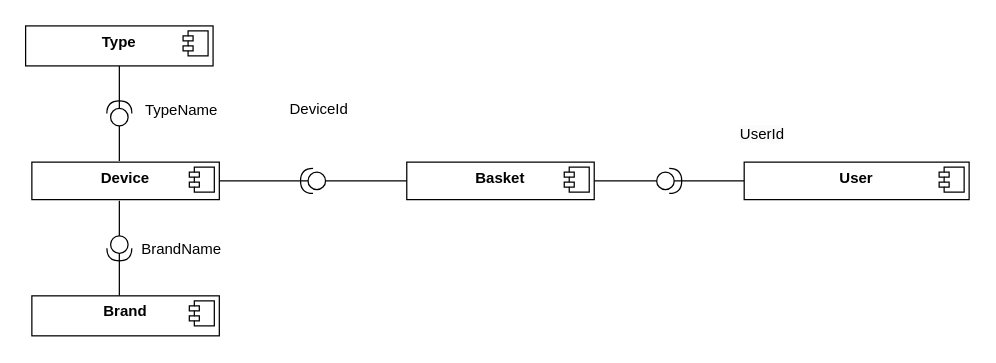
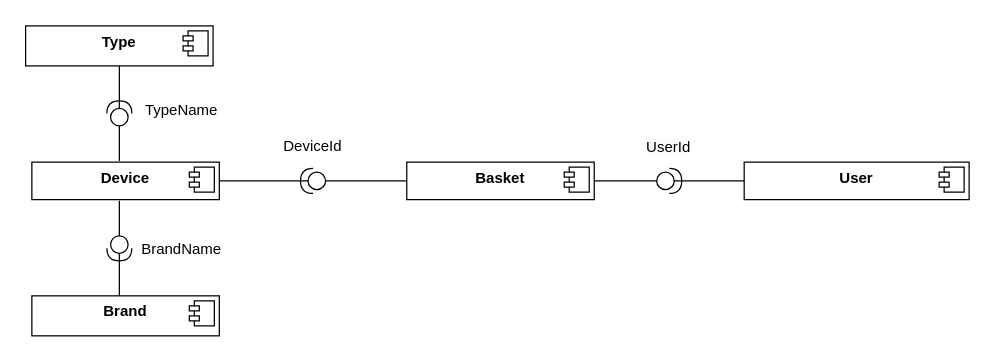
  <mxCell id="0" />
  <mxCell id="1" parent="0" />
  <mxCell id="2" value="&lt;p style=&quot;margin:0px;margin-top:6px;text-align:center;&quot;&gt;&lt;b&gt;User&lt;/b&gt;&lt;/p&gt;" style="align=left;overflow=fill;html=1;dropTarget=0;" vertex="1" parent="1"><mxGeometry x="595" y="129" width="180" height="30" as="geometry" /></mxCell>
  <mxCell id="3" value="" style="shape=component;jettyWidth=8;jettyHeight=4;" vertex="1" parent="2"><mxGeometry x="1" width="20" height="20" relative="1" as="geometry"><mxPoint x="-24" y="4" as="offset" /></mxGeometry></mxCell>
  <mxCell id="4" value="&lt;p style=&quot;margin:0px;margin-top:6px;text-align:center;&quot;&gt;&lt;b&gt;Basket&lt;/b&gt;&lt;/p&gt;" style="align=left;overflow=fill;html=1;dropTarget=0;" vertex="1" parent="1"><mxGeometry x="325" y="129" width="150" height="30" as="geometry" /></mxCell>
  <mxCell id="5" value="" style="shape=component;jettyWidth=8;jettyHeight=4;" vertex="1" parent="4"><mxGeometry x="1" width="20" height="20" relative="1" as="geometry"><mxPoint x="-24" y="4" as="offset" /></mxGeometry></mxCell>
  <mxCell id="6" value="&lt;p style=&quot;margin:0px;margin-top:6px;text-align:center;&quot;&gt;&lt;b&gt;Device&lt;/b&gt;&lt;/p&gt;" style="align=left;overflow=fill;html=1;dropTarget=0;" vertex="1" parent="1"><mxGeometry x="25" y="129" width="150" height="30" as="geometry" /></mxCell>
  <mxCell id="7" value="" style="shape=component;jettyWidth=8;jettyHeight=4;" vertex="1" parent="6"><mxGeometry x="1" width="20" height="20" relative="1" as="geometry"><mxPoint x="-24" y="4" as="offset" /></mxGeometry></mxCell>
  <mxCell id="8" value="" style="line;strokeWidth=1;fillColor=none;align=left;verticalAlign=middle;spacingTop=-1;spacingLeft=3;spacingRight=3;rotatable=0;labelPosition=right;points=[];portConstraint=eastwest;strokeColor=inherit;direction=west;" vertex="1" parent="1"><mxGeometry x="175" y="140" width="150" height="8" as="geometry" /></mxCell>
- <mxCell id="9" value="DeviceId" style="text;align=center;fontStyle=0;verticalAlign=middle;spacingLeft=3;spacingRight=3;strokeColor=none;rotatable=0;points=[[0,0.5],[1,0.5]];portConstraint=eastwest;" vertex="1" parent="1"><mxGeometry x="215" y="73" width="80" height="26" as="geometry" /></mxCell>
+ <mxCell id="9" value="DeviceId" style="text;align=center;fontStyle=0;verticalAlign=middle;spacingLeft=3;spacingRight=3;strokeColor=none;rotatable=0;points=[[0,0.5],[1,0.5]];portConstraint=eastwest;" vertex="1" parent="1"><mxGeometry x="210" y="103" width="80" height="26" as="geometry" /></mxCell>
  <mxCell id="10" value="" style="line;strokeWidth=1;fillColor=none;align=left;verticalAlign=middle;spacingTop=-1;spacingLeft=3;spacingRight=3;rotatable=0;labelPosition=right;points=[];portConstraint=eastwest;strokeColor=inherit;" vertex="1" parent="1"><mxGeometry x="475" y="140" width="120" height="8" as="geometry" /></mxCell>
  <mxCell id="11" value="" style="shape=providedRequiredInterface;html=1;verticalLabelPosition=bottom;sketch=0;direction=east;" vertex="1" parent="1"><mxGeometry x="525" y="134" width="20" height="20" as="geometry" /></mxCell>
- <mxCell id="12" value="&lt;span style=&quot;color: rgb(0, 0, 0); font-family: Helvetica; font-size: 12px; font-style: normal; font-variant-ligatures: normal; font-variant-caps: normal; font-weight: 400; letter-spacing: normal; orphans: 2; text-align: center; text-indent: 0px; text-transform: none; widows: 2; word-spacing: 0px; -webkit-text-stroke-width: 0px; background-color: rgb(251, 251, 251); text-decoration-thickness: initial; text-decoration-style: initial; text-decoration-color: initial; float: none; display: inline !important;&quot;&gt;UserId&lt;/span&gt;" style="text;whiteSpace=wrap;html=1;" vertex="1" parent="1"><mxGeometry x="590" y="93" width="80" height="27" as="geometry" /></mxCell>
+ <mxCell id="12" value="&lt;span style=&quot;color: rgb(0, 0, 0); font-family: Helvetica; font-size: 12px; font-style: normal; font-variant-ligatures: normal; font-variant-caps: normal; font-weight: 400; letter-spacing: normal; orphans: 2; text-align: center; text-indent: 0px; text-transform: none; widows: 2; word-spacing: 0px; -webkit-text-stroke-width: 0px; background-color: rgb(251, 251, 251); text-decoration-thickness: initial; text-decoration-style: initial; text-decoration-color: initial; float: none; display: inline !important;&quot;&gt;UserId&lt;/span&gt;" style="text;whiteSpace=wrap;html=1;" vertex="1" parent="1"><mxGeometry x="515" y="103" width="80" height="27" as="geometry" /></mxCell>
  <mxCell id="13" value="" style="line;strokeWidth=1;fillColor=none;align=left;verticalAlign=middle;spacingTop=-1;spacingLeft=3;spacingRight=3;rotatable=0;labelPosition=right;points=[];portConstraint=eastwest;strokeColor=inherit;direction=south;" vertex="1" parent="1"><mxGeometry x="75" y="160" width="40" height="76" as="geometry" /></mxCell>
  <mxCell id="14" value="&lt;p style=&quot;margin:0px;margin-top:6px;text-align:center;&quot;&gt;&lt;b&gt;Brand&lt;/b&gt;&lt;/p&gt;" style="align=left;overflow=fill;html=1;dropTarget=0;" vertex="1" parent="1"><mxGeometry x="25" y="236" width="150" height="32" as="geometry" /></mxCell>
  <mxCell id="15" value="" style="shape=component;jettyWidth=8;jettyHeight=4;" vertex="1" parent="14"><mxGeometry x="1" width="20" height="20" relative="1" as="geometry"><mxPoint x="-24" y="4" as="offset" /></mxGeometry></mxCell>
  <mxCell id="16" value="" style="shape=providedRequiredInterface;html=1;verticalLabelPosition=bottom;sketch=0;direction=south;" vertex="1" parent="1"><mxGeometry x="85" y="188" width="20" height="20" as="geometry" /></mxCell>
  <mxCell id="17" value="BrandName" style="text;align=center;fontStyle=0;verticalAlign=middle;spacingLeft=3;spacingRight=3;strokeColor=none;rotatable=0;points=[[0,0.5],[1,0.5]];portConstraint=eastwest;" vertex="1" parent="1"><mxGeometry x="105" y="185" width="80" height="26" as="geometry" /></mxCell>
  <mxCell id="18" value="&lt;p style=&quot;margin:0px;margin-top:6px;text-align:center;&quot;&gt;&lt;b&gt;Type&lt;/b&gt;&lt;/p&gt;" style="align=left;overflow=fill;html=1;dropTarget=0;" vertex="1" parent="1"><mxGeometry x="20" y="20" width="150" height="32" as="geometry" /></mxCell>
  <mxCell id="19" value="" style="shape=component;jettyWidth=8;jettyHeight=4;" vertex="1" parent="18"><mxGeometry x="1" width="20" height="20" relative="1" as="geometry"><mxPoint x="-24" y="4" as="offset" /></mxGeometry></mxCell>
  <mxCell id="20" value="" style="line;strokeWidth=1;fillColor=none;align=left;verticalAlign=middle;spacingTop=-1;spacingLeft=3;spacingRight=3;rotatable=0;labelPosition=right;points=[];portConstraint=eastwest;strokeColor=inherit;direction=south;" vertex="1" parent="1"><mxGeometry x="75" y="52" width="40" height="76" as="geometry" /></mxCell>
  <mxCell id="21" value="TypeName" style="text;align=center;fontStyle=0;verticalAlign=middle;spacingLeft=3;spacingRight=3;strokeColor=none;rotatable=0;points=[[0,0.5],[1,0.5]];portConstraint=eastwest;" vertex="1" parent="1"><mxGeometry x="105" y="74" width="80" height="26" as="geometry" /></mxCell>
  <mxCell id="22" value="" style="shape=providedRequiredInterface;html=1;verticalLabelPosition=bottom;sketch=0;direction=north;" vertex="1" parent="1"><mxGeometry x="85" y="80" width="20" height="20" as="geometry" /></mxCell>
  <mxCell id="23" value="" style="shape=providedRequiredInterface;html=1;verticalLabelPosition=bottom;sketch=0;direction=west;" vertex="1" parent="1"><mxGeometry x="240" y="134" width="20" height="20" as="geometry" /></mxCell>
